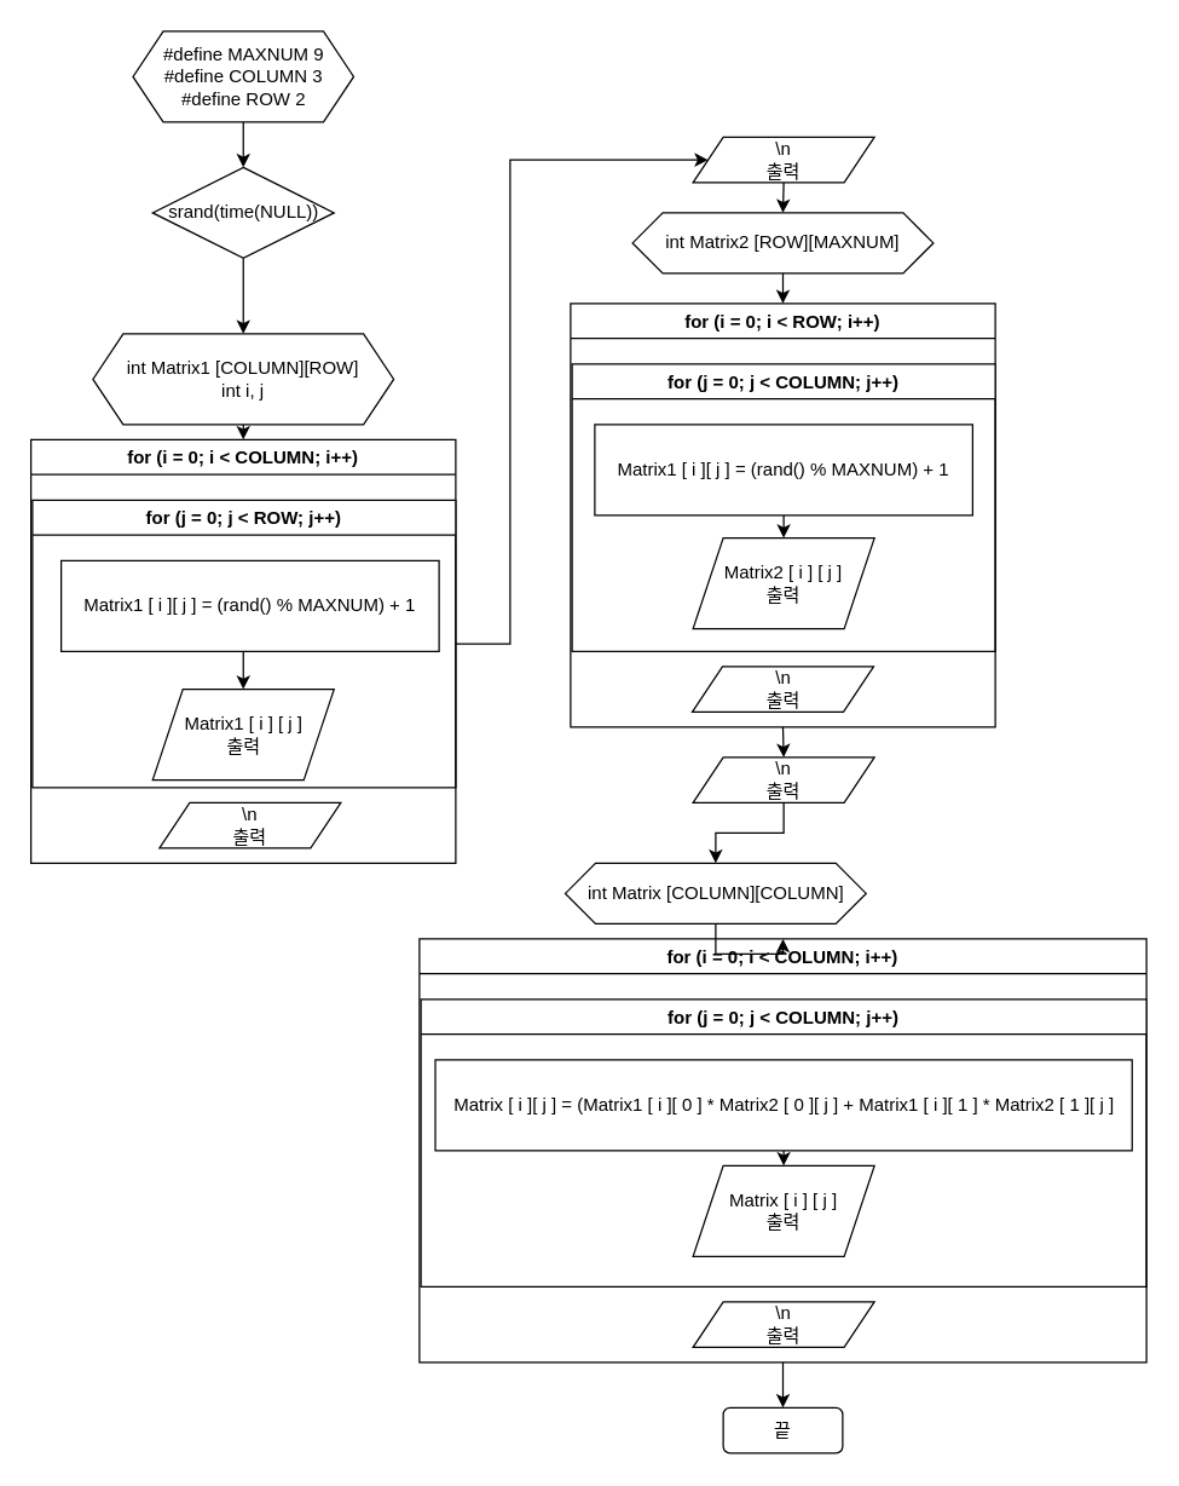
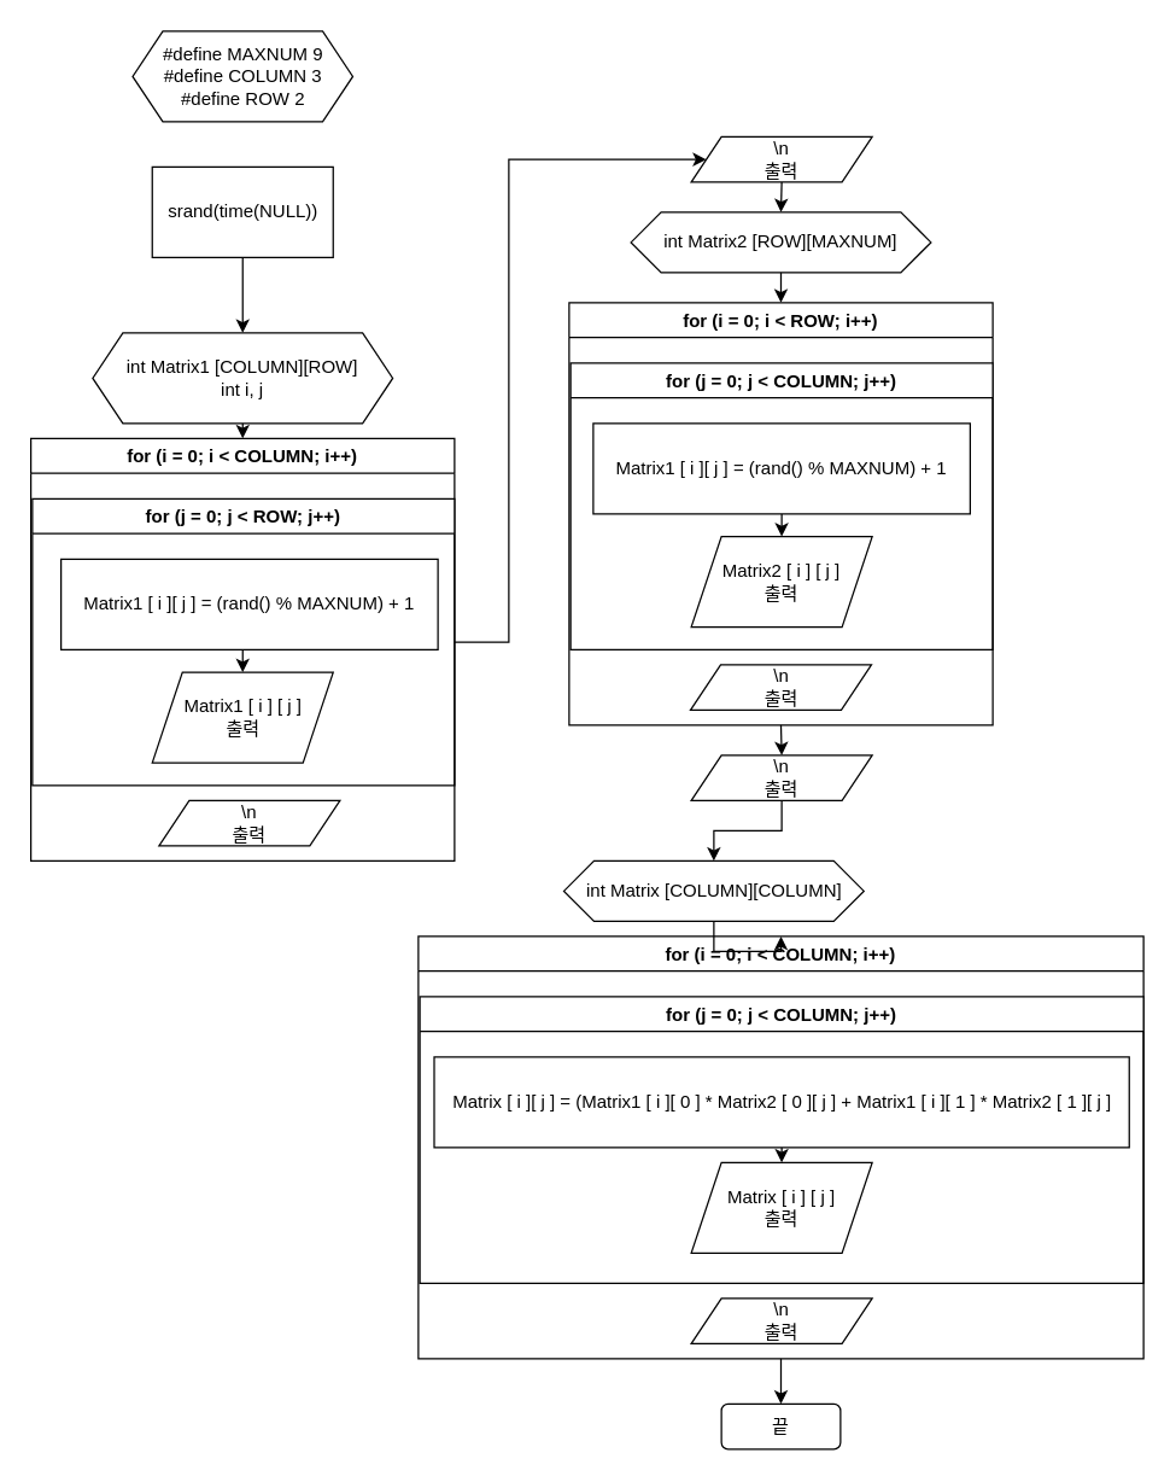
  <mxCell id="0" />
  <mxCell id="1" parent="0" />
- <mxCell id="2" style="edgeStyle=orthogonalEdgeStyle;rounded=0;orthogonalLoop=1;jettySize=auto;html=1;exitX=0.5;exitY=1;exitDx=0;exitDy=0;entryX=0.5;entryY=0;entryDx=0;entryDy=0;" parent="1" source="3" target="5" edge="1"><mxGeometry relative="1" as="geometry" /></mxCell>
  <mxCell id="3" value="#define MAXNUM 9&lt;br&gt;#define COLUMN 3&lt;br&gt;#define ROW 2" style="shape=hexagon;perimeter=hexagonPerimeter2;whiteSpace=wrap;html=1;fixedSize=1;" parent="1" vertex="1"><mxGeometry x="87.5" y="20" width="146" height="60" as="geometry" /></mxCell>
  <mxCell id="4" style="edgeStyle=orthogonalEdgeStyle;rounded=0;orthogonalLoop=1;jettySize=auto;html=1;exitX=0.5;exitY=1;exitDx=0;exitDy=0;entryX=0.5;entryY=0;entryDx=0;entryDy=0;" parent="1" source="5" target="22" edge="1"><mxGeometry relative="1" as="geometry" /></mxCell>
- <mxCell id="5" value="srand(time(NULL))" style="rhombus;whiteSpace=wrap;html=1;" parent="1" vertex="1"><mxGeometry x="100.5" y="110" width="120" height="60" as="geometry" /></mxCell>
+ <mxCell id="5" value="srand(time(NULL))" style="rounded=0;whiteSpace=wrap;html=1;" parent="1" vertex="1"><mxGeometry x="100.5" y="110" width="120" height="60" as="geometry" /></mxCell>
  <mxCell id="6" value="for (i = 0; i &lt; COLUMN; i++)" style="swimlane;" parent="1" vertex="1"><mxGeometry x="20" y="290" width="281" height="280" as="geometry" /></mxCell>
  <mxCell id="7" value="for (j = 0; j &lt; ROW; j++)" style="swimlane;" parent="6" vertex="1"><mxGeometry x="1" y="40" width="280" height="190" as="geometry" /></mxCell>
  <mxCell id="8" style="edgeStyle=orthogonalEdgeStyle;rounded=0;orthogonalLoop=1;jettySize=auto;html=1;exitX=0.5;exitY=1;exitDx=0;exitDy=0;entryX=0.5;entryY=0;entryDx=0;entryDy=0;" parent="7" source="9" target="10" edge="1"><mxGeometry relative="1" as="geometry" /></mxCell>
  <mxCell id="9" value="Matrix1 [ i ][ j ] = (rand() % MAXNUM) + 1" style="rounded=0;whiteSpace=wrap;html=1;" parent="7" vertex="1"><mxGeometry x="19" y="40" width="250" height="60" as="geometry" /></mxCell>
- <mxCell id="10" value="Matrix1 [ i ] [ j ]&lt;br&gt;출력" style="shape=parallelogram;perimeter=parallelogramPerimeter;whiteSpace=wrap;html=1;fixedSize=1;" parent="7" vertex="1"><mxGeometry x="79.5" y="125" width="120" height="60" as="geometry" /></mxCell>
+ <mxCell id="10" value="Matrix1 [ i ] [ j ]&lt;br&gt;출력" style="shape=parallelogram;perimeter=parallelogramPerimeter;whiteSpace=wrap;html=1;fixedSize=1;" parent="7" vertex="1"><mxGeometry x="79.5" y="115" width="120" height="60" as="geometry" /></mxCell>
  <mxCell id="11" value="\n&lt;br&gt;출력" style="shape=parallelogram;perimeter=parallelogramPerimeter;whiteSpace=wrap;html=1;fixedSize=1;" parent="6" vertex="1"><mxGeometry x="85" y="240" width="120" height="30" as="geometry" /></mxCell>
  <mxCell id="12" style="edgeStyle=orthogonalEdgeStyle;rounded=0;orthogonalLoop=1;jettySize=auto;html=1;exitX=0.5;exitY=1;exitDx=0;exitDy=0;entryX=0.5;entryY=0;entryDx=0;entryDy=0;" parent="1" source="13" target="24" edge="1"><mxGeometry relative="1" as="geometry" /></mxCell>
  <mxCell id="13" value="\n&lt;br&gt;출력" style="shape=parallelogram;perimeter=parallelogramPerimeter;whiteSpace=wrap;html=1;fixedSize=1;" parent="1" vertex="1"><mxGeometry x="458" y="90" width="120" height="30" as="geometry" /></mxCell>
  <mxCell id="14" style="edgeStyle=orthogonalEdgeStyle;rounded=0;orthogonalLoop=1;jettySize=auto;html=1;exitX=0.5;exitY=1;exitDx=0;exitDy=0;entryX=0.5;entryY=0;entryDx=0;entryDy=0;" parent="1" source="15" target="26" edge="1"><mxGeometry relative="1" as="geometry" /></mxCell>
  <mxCell id="15" value="for (i = 0; i &lt; ROW; i++)" style="swimlane;" parent="1" vertex="1"><mxGeometry x="377" y="200" width="281" height="280" as="geometry" /></mxCell>
  <mxCell id="16" value="for (j = 0; j &lt; COLUMN; j++)" style="swimlane;" parent="15" vertex="1"><mxGeometry x="1" y="40" width="280" height="190" as="geometry" /></mxCell>
  <mxCell id="17" style="edgeStyle=orthogonalEdgeStyle;rounded=0;orthogonalLoop=1;jettySize=auto;html=1;exitX=0.5;exitY=1;exitDx=0;exitDy=0;entryX=0.5;entryY=0;entryDx=0;entryDy=0;" parent="16" source="18" target="19" edge="1"><mxGeometry relative="1" as="geometry" /></mxCell>
  <mxCell id="18" value="Matrix1 [ i ][ j ] = (rand() % MAXNUM) + 1" style="rounded=0;whiteSpace=wrap;html=1;" parent="16" vertex="1"><mxGeometry x="15" y="40" width="250" height="60" as="geometry" /></mxCell>
  <mxCell id="19" value="Matrix2 [ i ] [ j ]&lt;br&gt;출력" style="shape=parallelogram;perimeter=parallelogramPerimeter;whiteSpace=wrap;html=1;fixedSize=1;" parent="16" vertex="1"><mxGeometry x="80" y="115" width="120" height="60" as="geometry" /></mxCell>
  <mxCell id="20" value="\n&lt;br&gt;출력" style="shape=parallelogram;perimeter=parallelogramPerimeter;whiteSpace=wrap;html=1;fixedSize=1;" parent="15" vertex="1"><mxGeometry x="80.5" y="240" width="120" height="30" as="geometry" /></mxCell>
  <mxCell id="21" style="edgeStyle=orthogonalEdgeStyle;rounded=0;orthogonalLoop=1;jettySize=auto;html=1;exitX=0.5;exitY=1;exitDx=0;exitDy=0;entryX=0.5;entryY=0;entryDx=0;entryDy=0;" parent="1" source="22" target="6" edge="1"><mxGeometry relative="1" as="geometry" /></mxCell>
  <mxCell id="22" value="int Matrix1 [COLUMN][ROW]&lt;br&gt;int i, j" style="shape=hexagon;perimeter=hexagonPerimeter2;whiteSpace=wrap;html=1;fixedSize=1;" parent="1" vertex="1"><mxGeometry x="61" y="220" width="199" height="60" as="geometry" /></mxCell>
  <mxCell id="23" style="edgeStyle=orthogonalEdgeStyle;rounded=0;orthogonalLoop=1;jettySize=auto;html=1;exitX=0.5;exitY=1;exitDx=0;exitDy=0;entryX=0.5;entryY=0;entryDx=0;entryDy=0;" parent="1" source="24" target="15" edge="1"><mxGeometry relative="1" as="geometry" /></mxCell>
  <mxCell id="24" value="int Matrix2 [ROW][MAXNUM]" style="shape=hexagon;perimeter=hexagonPerimeter2;whiteSpace=wrap;html=1;fixedSize=1;" parent="1" vertex="1"><mxGeometry x="418" y="140" width="199" height="40" as="geometry" /></mxCell>
  <mxCell id="25" style="edgeStyle=orthogonalEdgeStyle;rounded=0;orthogonalLoop=1;jettySize=auto;html=1;exitX=0.5;exitY=1;exitDx=0;exitDy=0;entryX=0.5;entryY=0;entryDx=0;entryDy=0;" parent="1" source="26" target="35" edge="1"><mxGeometry relative="1" as="geometry" /></mxCell>
  <mxCell id="26" value="\n&lt;br&gt;출력" style="shape=parallelogram;perimeter=parallelogramPerimeter;whiteSpace=wrap;html=1;fixedSize=1;" parent="1" vertex="1"><mxGeometry x="458" y="500" width="120" height="30" as="geometry" /></mxCell>
  <mxCell id="27" style="edgeStyle=orthogonalEdgeStyle;rounded=0;orthogonalLoop=1;jettySize=auto;html=1;exitX=0.5;exitY=1;exitDx=0;exitDy=0;entryX=0.5;entryY=0;entryDx=0;entryDy=0;" parent="1" source="28" target="36" edge="1"><mxGeometry relative="1" as="geometry" /></mxCell>
  <mxCell id="28" value="for (i = 0; i &lt; COLUMN; i++)" style="swimlane;" parent="1" vertex="1"><mxGeometry x="277" y="620" width="481" height="280" as="geometry" /></mxCell>
  <mxCell id="29" value="for (j = 0; j &lt; COLUMN; j++)" style="swimlane;" parent="28" vertex="1"><mxGeometry x="1" y="40" width="480" height="190" as="geometry" /></mxCell>
  <mxCell id="30" style="edgeStyle=orthogonalEdgeStyle;rounded=0;orthogonalLoop=1;jettySize=auto;html=1;exitX=0.5;exitY=1;exitDx=0;exitDy=0;entryX=0.5;entryY=0;entryDx=0;entryDy=0;" parent="29" source="31" target="32" edge="1"><mxGeometry relative="1" as="geometry" /></mxCell>
  <mxCell id="31" value="Matrix [ i ][ j ] = (Matrix1 [ i ][ 0 ] * Matrix2 [ 0 ][ j ] + Matrix1 [ i ][ 1 ] * Matrix2 [ 1 ][ j ]" style="rounded=0;whiteSpace=wrap;html=1;" parent="29" vertex="1"><mxGeometry x="9.5" y="40" width="461" height="60" as="geometry" /></mxCell>
  <mxCell id="32" value="Matrix [ i ] [ j ]&lt;br&gt;출력" style="shape=parallelogram;perimeter=parallelogramPerimeter;whiteSpace=wrap;html=1;fixedSize=1;" parent="29" vertex="1"><mxGeometry x="180" y="110" width="120" height="60" as="geometry" /></mxCell>
  <mxCell id="33" value="\n&lt;br&gt;출력" style="shape=parallelogram;perimeter=parallelogramPerimeter;whiteSpace=wrap;html=1;fixedSize=1;" parent="28" vertex="1"><mxGeometry x="181" y="240" width="120" height="30" as="geometry" /></mxCell>
  <mxCell id="34" style="edgeStyle=orthogonalEdgeStyle;rounded=0;orthogonalLoop=1;jettySize=auto;html=1;exitX=0.5;exitY=1;exitDx=0;exitDy=0;entryX=0.5;entryY=0;entryDx=0;entryDy=0;" parent="1" source="35" target="28" edge="1"><mxGeometry relative="1" as="geometry" /></mxCell>
  <mxCell id="35" value="int Matrix [COLUMN][COLUMN]" style="shape=hexagon;perimeter=hexagonPerimeter2;whiteSpace=wrap;html=1;fixedSize=1;" parent="1" vertex="1"><mxGeometry x="373.5" y="570" width="199" height="40" as="geometry" /></mxCell>
  <mxCell id="36" value="끝" style="rounded=1;whiteSpace=wrap;html=1;" parent="1" vertex="1"><mxGeometry x="478" y="930" width="79" height="30" as="geometry" /></mxCell>
  <mxCell id="37" style="edgeStyle=orthogonalEdgeStyle;rounded=0;orthogonalLoop=1;jettySize=auto;html=1;exitX=1;exitY=0.5;exitDx=0;exitDy=0;entryX=0;entryY=0.5;entryDx=0;entryDy=0;" parent="1" source="7" target="13" edge="1"><mxGeometry relative="1" as="geometry"><Array as="points"><mxPoint x="337" y="425" /><mxPoint x="337" y="105" /></Array></mxGeometry></mxCell>
